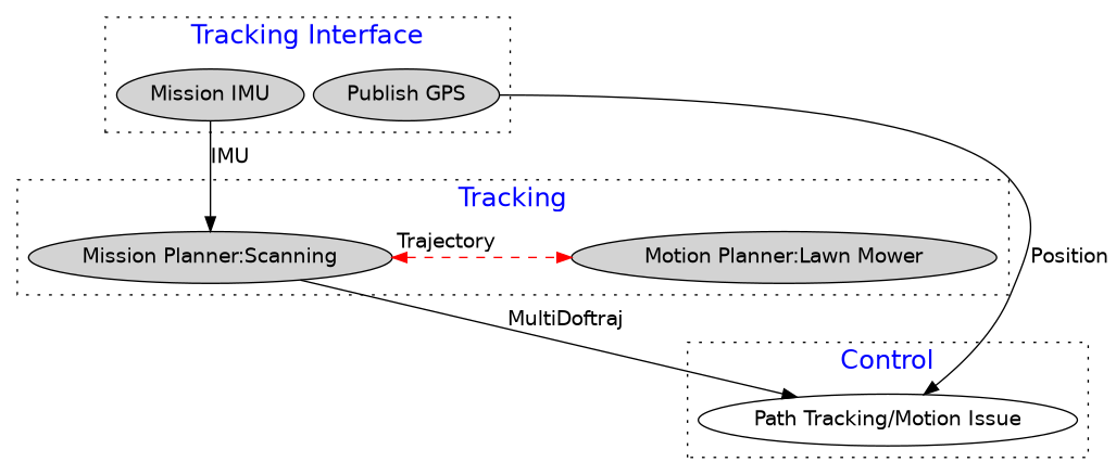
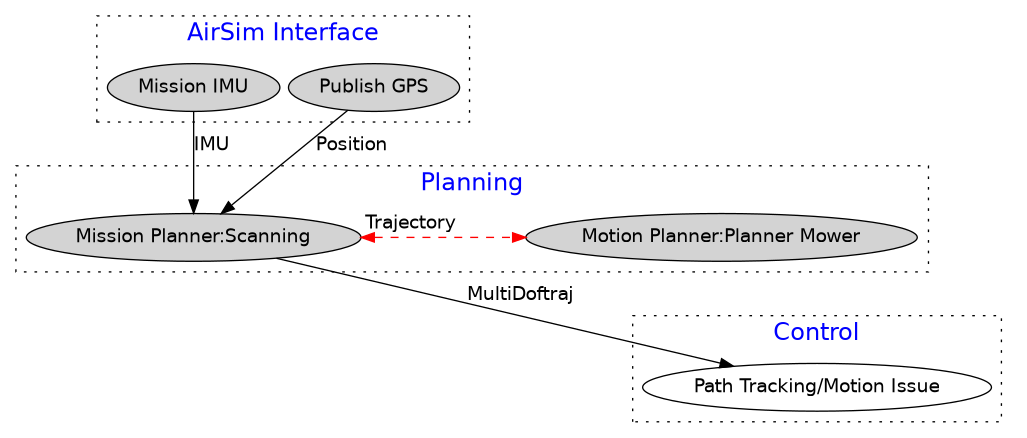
  digraph {
    fontname="DejaVu Sans"
    nodesep=0.1
    rankdir=TB
    style=dotted
    node [fontname="DejaVu Sans" style=filled]
    edge [fontname="DejaVu Sans"]
    n1 [label="Mission IMU"]
    "Publish GPS"
    "Mission Planner:Scanning"
-   "Motion Planner:Lawn Mower"
+   "Motion Planner:Lawn Mower" [label="Motion Planner:Planner Mower"]
    n5 [label="Path Tracking/Motion Issue" style=""]
    subgraph cluster_1 {
      fontcolor=blue
      fontsize=18
-     label="Tracking Interface"
+     label="AirSim Interface"
      subgraph sub_2 {
        fontcolor=blue
        fontsize=18
        label="AirSim Interface"
        rank=same
        n1
        "Publish GPS"
      }
    }
    subgraph cluster_3 {
      fontcolor=blue
      fontsize=18
-     label=Tracking
+     label=Planning
      subgraph sub_4 {
        fontcolor=blue
        fontsize=18
        label=Planning
        rank=same
        "Mission Planner:Scanning"
        "Motion Planner:Lawn Mower"
      }
    }
    subgraph cluster_5 {
      fontcolor=blue
      fontsize=18
      label=Control
      n5
    }
    n1 -> "Mission Planner:Scanning" [label=IMU]
-   "Publish GPS" -> n5 [label=Position]
+   "Publish GPS" -> "Mission Planner:Scanning" [label=Position]
    "Mission Planner:Scanning" -> "Motion Planner:Lawn Mower" [color=red dir=both label="Trajectory           " style=dashed]
    "Mission Planner:Scanning" -> n5 [label=MultiDoftraj]
  }
